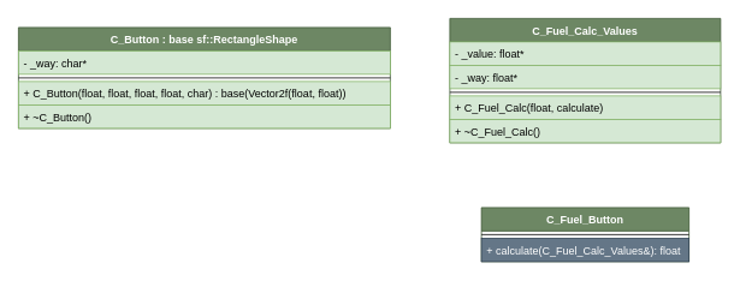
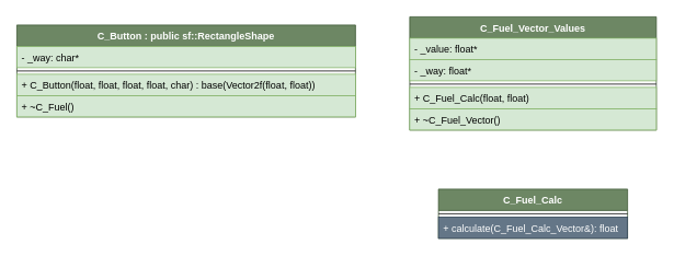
  <mxCell id="0" />
  <mxCell id="1" parent="0" />
- <mxCell id="2" value="C_Button : base sf::RectangleShape" style="swimlane;fontStyle=1;align=center;verticalAlign=top;childLayout=stackLayout;horizontal=1;startSize=26;horizontalStack=0;resizeParent=1;resizeParentMax=0;resizeLast=0;collapsible=1;marginBottom=0;fillColor=#6d8764;strokeColor=#3A5431;fontColor=#ffffff;" vertex="1" parent="1"><mxGeometry x="20" y="30" width="412" height="112" as="geometry" /></mxCell>
+ <mxCell id="2" value="C_Button : public sf::RectangleShape" style="swimlane;fontStyle=1;align=center;verticalAlign=top;childLayout=stackLayout;horizontal=1;startSize=26;horizontalStack=0;resizeParent=1;resizeParentMax=0;resizeLast=0;collapsible=1;marginBottom=0;fillColor=#6d8764;strokeColor=#3A5431;fontColor=#ffffff;" vertex="1" parent="1"><mxGeometry x="20" y="30" width="412" height="112" as="geometry" /></mxCell>
  <mxCell id="3" value="- _way: char*" style="text;strokeColor=#82b366;fillColor=#d5e8d4;align=left;verticalAlign=top;spacingLeft=4;spacingRight=4;overflow=hidden;rotatable=0;points=[[0,0.5],[1,0.5]];portConstraint=eastwest;" vertex="1" parent="2"><mxGeometry y="26" width="412" height="26" as="geometry" /></mxCell>
  <mxCell id="4" value="" style="line;strokeWidth=1;fillColor=none;align=left;verticalAlign=middle;spacingTop=-1;spacingLeft=3;spacingRight=3;rotatable=0;labelPosition=right;points=[];portConstraint=eastwest;" vertex="1" parent="2"><mxGeometry y="52" width="412" height="8" as="geometry" /></mxCell>
  <mxCell id="5" value="+ C_Button(float, float, float, float, char) : base(Vector2f(float, float))" style="text;strokeColor=#82b366;fillColor=#d5e8d4;align=left;verticalAlign=top;spacingLeft=4;spacingRight=4;overflow=hidden;rotatable=0;points=[[0,0.5],[1,0.5]];portConstraint=eastwest;" vertex="1" parent="2"><mxGeometry y="60" width="412" height="26" as="geometry" /></mxCell>
- <mxCell id="6" value="+ ~C_Button()" style="text;strokeColor=#82b366;fillColor=#d5e8d4;align=left;verticalAlign=top;spacingLeft=4;spacingRight=4;overflow=hidden;rotatable=0;points=[[0,0.5],[1,0.5]];portConstraint=eastwest;" vertex="1" parent="2"><mxGeometry y="86" width="412" height="26" as="geometry" /></mxCell>
- <mxCell id="7" value="C_Fuel_Calc_Values" style="swimlane;fontStyle=1;align=center;verticalAlign=top;childLayout=stackLayout;horizontal=1;startSize=26;horizontalStack=0;resizeParent=1;resizeParentMax=0;resizeLast=0;collapsible=1;marginBottom=0;fillColor=#6d8764;strokeColor=#3A5431;fontColor=#ffffff;" vertex="1" parent="1"><mxGeometry x="498" y="20" width="300" height="138" as="geometry" /></mxCell>
+ <mxCell id="6" value="+ ~C_Fuel()" style="text;strokeColor=#82b366;fillColor=#d5e8d4;align=left;verticalAlign=top;spacingLeft=4;spacingRight=4;overflow=hidden;rotatable=0;points=[[0,0.5],[1,0.5]];portConstraint=eastwest;" vertex="1" parent="2"><mxGeometry y="86" width="412" height="26" as="geometry" /></mxCell>
+ <mxCell id="7" value="C_Fuel_Vector_Values" style="swimlane;fontStyle=1;align=center;verticalAlign=top;childLayout=stackLayout;horizontal=1;startSize=26;horizontalStack=0;resizeParent=1;resizeParentMax=0;resizeLast=0;collapsible=1;marginBottom=0;fillColor=#6d8764;strokeColor=#3A5431;fontColor=#ffffff;" vertex="1" parent="1"><mxGeometry x="498" y="20" width="300" height="138" as="geometry" /></mxCell>
  <mxCell id="8" value="- _value: float*" style="text;strokeColor=#82b366;fillColor=#d5e8d4;align=left;verticalAlign=top;spacingLeft=4;spacingRight=4;overflow=hidden;rotatable=0;points=[[0,0.5],[1,0.5]];portConstraint=eastwest;" vertex="1" parent="7"><mxGeometry y="26" width="300" height="26" as="geometry" /></mxCell>
  <mxCell id="9" value="- _way: float*" style="text;strokeColor=#82b366;fillColor=#d5e8d4;align=left;verticalAlign=top;spacingLeft=4;spacingRight=4;overflow=hidden;rotatable=0;points=[[0,0.5],[1,0.5]];portConstraint=eastwest;" vertex="1" parent="7"><mxGeometry y="52" width="300" height="26" as="geometry" /></mxCell>
  <mxCell id="10" value="" style="line;strokeWidth=1;fillColor=none;align=left;verticalAlign=middle;spacingTop=-1;spacingLeft=3;spacingRight=3;rotatable=0;labelPosition=right;points=[];portConstraint=eastwest;" vertex="1" parent="7"><mxGeometry y="78" width="300" height="8" as="geometry" /></mxCell>
- <mxCell id="11" value="+ C_Fuel_Calc(float, calculate)" style="text;strokeColor=#82b366;fillColor=#d5e8d4;align=left;verticalAlign=top;spacingLeft=4;spacingRight=4;overflow=hidden;rotatable=0;points=[[0,0.5],[1,0.5]];portConstraint=eastwest;" vertex="1" parent="7"><mxGeometry y="86" width="300" height="26" as="geometry" /></mxCell>
- <mxCell id="12" value="+ ~C_Fuel_Calc()" style="text;strokeColor=#82b366;fillColor=#d5e8d4;align=left;verticalAlign=top;spacingLeft=4;spacingRight=4;overflow=hidden;rotatable=0;points=[[0,0.5],[1,0.5]];portConstraint=eastwest;" vertex="1" parent="7"><mxGeometry y="112" width="300" height="26" as="geometry" /></mxCell>
- <mxCell id="13" value="C_Fuel_Button" style="swimlane;fontStyle=1;align=center;verticalAlign=top;childLayout=stackLayout;horizontal=1;startSize=26;horizontalStack=0;resizeParent=1;resizeParentMax=0;resizeLast=0;collapsible=1;marginBottom=0;fillColor=#6d8764;strokeColor=#3A5431;fontColor=#ffffff;" vertex="1" parent="1"><mxGeometry x="533" y="230" width="230" height="60" as="geometry" /></mxCell>
+ <mxCell id="11" value="+ C_Fuel_Calc(float, float)" style="text;strokeColor=#82b366;fillColor=#d5e8d4;align=left;verticalAlign=top;spacingLeft=4;spacingRight=4;overflow=hidden;rotatable=0;points=[[0,0.5],[1,0.5]];portConstraint=eastwest;" vertex="1" parent="7"><mxGeometry y="86" width="300" height="26" as="geometry" /></mxCell>
+ <mxCell id="12" value="+ ~C_Fuel_Vector()" style="text;strokeColor=#82b366;fillColor=#d5e8d4;align=left;verticalAlign=top;spacingLeft=4;spacingRight=4;overflow=hidden;rotatable=0;points=[[0,0.5],[1,0.5]];portConstraint=eastwest;" vertex="1" parent="7"><mxGeometry y="112" width="300" height="26" as="geometry" /></mxCell>
+ <mxCell id="13" value="C_Fuel_Calc" style="swimlane;fontStyle=1;align=center;verticalAlign=top;childLayout=stackLayout;horizontal=1;startSize=26;horizontalStack=0;resizeParent=1;resizeParentMax=0;resizeLast=0;collapsible=1;marginBottom=0;fillColor=#6d8764;strokeColor=#3A5431;fontColor=#ffffff;" vertex="1" parent="1"><mxGeometry x="533" y="230" width="230" height="60" as="geometry" /></mxCell>
  <mxCell id="14" value="" style="line;strokeWidth=1;fillColor=none;align=left;verticalAlign=middle;spacingTop=-1;spacingLeft=3;spacingRight=3;rotatable=0;labelPosition=right;points=[];portConstraint=eastwest;" vertex="1" parent="13"><mxGeometry y="26" width="230" height="8" as="geometry" /></mxCell>
- <mxCell id="15" value="+ calculate(C_Fuel_Calc_Values&amp;): float" style="text;strokeColor=#314354;fillColor=#647687;align=left;verticalAlign=top;spacingLeft=4;spacingRight=4;overflow=hidden;rotatable=0;points=[[0,0.5],[1,0.5]];portConstraint=eastwest;fontColor=#ffffff;" vertex="1" parent="13"><mxGeometry y="34" width="230" height="26" as="geometry" /></mxCell>
+ <mxCell id="15" value="+ calculate(C_Fuel_Calc_Vector&amp;): float" style="text;strokeColor=#314354;fillColor=#647687;align=left;verticalAlign=top;spacingLeft=4;spacingRight=4;overflow=hidden;rotatable=0;points=[[0,0.5],[1,0.5]];portConstraint=eastwest;fontColor=#ffffff;" vertex="1" parent="13"><mxGeometry y="34" width="230" height="26" as="geometry" /></mxCell>
